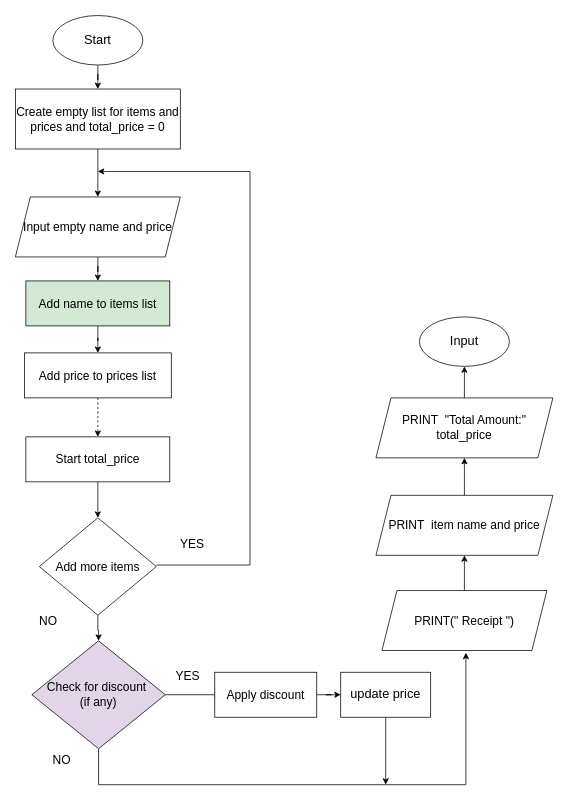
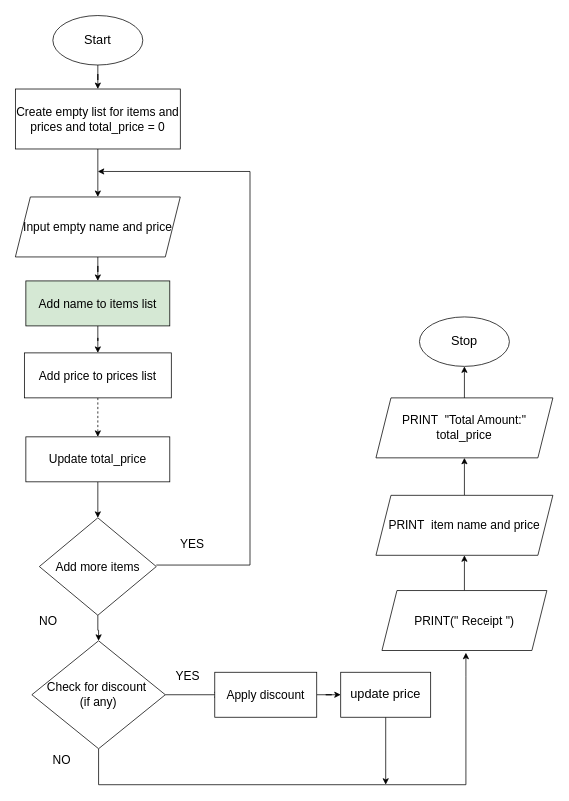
  <mxCell id="0" />
  <mxCell id="1" parent="0" />
  <mxCell id="2" value="" style="edgeStyle=orthogonalEdgeStyle;rounded=0;orthogonalLoop=1;jettySize=auto;html=1;" edge="1" parent="1" source="3" target="5"><mxGeometry relative="1" as="geometry" /></mxCell>
  <mxCell id="3" value="&lt;font style=&quot;font-size: 17px;&quot;&gt;Start&lt;/font&gt;" style="ellipse;whiteSpace=wrap;html=1;" vertex="1" parent="1"><mxGeometry x="70" y="20" width="120" height="66" as="geometry" /></mxCell>
  <mxCell id="4" value="" style="edgeStyle=orthogonalEdgeStyle;rounded=0;orthogonalLoop=1;jettySize=auto;html=1;" edge="1" parent="1" source="5" target="7"><mxGeometry relative="1" as="geometry" /></mxCell>
  <mxCell id="5" value="&lt;font style=&quot;font-size: 16px;&quot;&gt;Create empty list for items and prices and total_price = 0&lt;/font&gt;" style="whiteSpace=wrap;html=1;" vertex="1" parent="1"><mxGeometry x="20" y="118" width="220" height="80" as="geometry" /></mxCell>
  <mxCell id="6" value="" style="edgeStyle=orthogonalEdgeStyle;rounded=0;orthogonalLoop=1;jettySize=auto;html=1;" edge="1" parent="1" source="7" target="9"><mxGeometry relative="1" as="geometry" /></mxCell>
  <mxCell id="7" value="&lt;font style=&quot;font-size: 16px;&quot;&gt;Input empty name and price&lt;/font&gt;" style="shape=parallelogram;perimeter=parallelogramPerimeter;whiteSpace=wrap;html=1;fixedSize=1;" vertex="1" parent="1"><mxGeometry x="20" y="262" width="220" height="80" as="geometry" /></mxCell>
  <mxCell id="8" value="" style="edgeStyle=orthogonalEdgeStyle;rounded=0;orthogonalLoop=1;jettySize=auto;html=1;" edge="1" parent="1" source="9" target="11"><mxGeometry relative="1" as="geometry" /></mxCell>
  <mxCell id="9" value="&lt;font style=&quot;font-size: 16px;&quot;&gt;Add name to items list&lt;/font&gt;" style="whiteSpace=wrap;html=1;fillColor=#d5e8d4;" vertex="1" parent="1"><mxGeometry x="34" y="374" width="192" height="60" as="geometry" /></mxCell>
  <mxCell id="10" value="" style="edgeStyle=orthogonalEdgeStyle;rounded=0;orthogonalLoop=1;jettySize=auto;html=1;dashed=1;" edge="1" parent="1" source="11" target="13"><mxGeometry relative="1" as="geometry" /></mxCell>
  <mxCell id="11" value="&lt;font style=&quot;font-size: 16px;&quot;&gt;Add price to prices list&lt;/font&gt;" style="whiteSpace=wrap;html=1;" vertex="1" parent="1"><mxGeometry x="32" y="470" width="196" height="60" as="geometry" /></mxCell>
  <mxCell id="12" value="" style="edgeStyle=orthogonalEdgeStyle;rounded=0;orthogonalLoop=1;jettySize=auto;html=1;" edge="1" parent="1" source="13" target="16"><mxGeometry relative="1" as="geometry" /></mxCell>
- <mxCell id="13" value="&lt;font style=&quot;font-size: 16px;&quot;&gt;Start total_price&lt;/font&gt;" style="whiteSpace=wrap;html=1;" vertex="1" parent="1"><mxGeometry x="34" y="582" width="192" height="60" as="geometry" /></mxCell>
+ <mxCell id="13" value="&lt;font style=&quot;font-size: 16px;&quot;&gt;Update total_price&lt;/font&gt;" style="whiteSpace=wrap;html=1;" vertex="1" parent="1"><mxGeometry x="34" y="582" width="192" height="60" as="geometry" /></mxCell>
  <mxCell id="14" style="edgeStyle=orthogonalEdgeStyle;rounded=0;orthogonalLoop=1;jettySize=auto;html=1;exitX=1;exitY=0.5;exitDx=0;exitDy=0;" edge="1" parent="1"><mxGeometry relative="1" as="geometry"><mxPoint x="130" y="228" as="targetPoint" /><mxPoint x="208" y="753" as="sourcePoint" /><Array as="points"><mxPoint x="333" y="753" /><mxPoint x="333" y="228" /></Array></mxGeometry></mxCell>
  <mxCell id="15" value="" style="edgeStyle=orthogonalEdgeStyle;rounded=0;orthogonalLoop=1;jettySize=auto;html=1;" edge="1" parent="1" source="16" target="20"><mxGeometry relative="1" as="geometry" /></mxCell>
  <mxCell id="16" value="&lt;font style=&quot;font-size: 16px;&quot;&gt;Add more items&lt;/font&gt;" style="rhombus;whiteSpace=wrap;html=1;" vertex="1" parent="1"><mxGeometry x="52" y="690" width="156" height="130" as="geometry" /></mxCell>
  <mxCell id="17" value="&lt;font style=&quot;font-size: 16px;&quot;&gt;YES&lt;/font&gt;" style="text;html=1;align=center;verticalAlign=middle;whiteSpace=wrap;rounded=0;" vertex="1" parent="1"><mxGeometry x="226" y="710" width="60" height="30" as="geometry" /></mxCell>
  <mxCell id="18" style="edgeStyle=orthogonalEdgeStyle;rounded=0;orthogonalLoop=1;jettySize=auto;html=1;exitX=1;exitY=0.5;exitDx=0;exitDy=0;" edge="1" parent="1" source="20"><mxGeometry relative="1" as="geometry"><mxPoint x="294" y="926" as="targetPoint" /></mxGeometry></mxCell>
  <mxCell id="19" style="edgeStyle=orthogonalEdgeStyle;rounded=0;orthogonalLoop=1;jettySize=auto;html=1;exitX=0.5;exitY=1;exitDx=0;exitDy=0;" edge="1" parent="1" source="20"><mxGeometry relative="1" as="geometry"><mxPoint x="621" y="870" as="targetPoint" /><Array as="points"><mxPoint x="131" y="1046" /><mxPoint x="621" y="1046" /><mxPoint x="621" y="902" /></Array></mxGeometry></mxCell>
- <mxCell id="20" value="&lt;font style=&quot;font-size: 16px;&quot;&gt;Check for discount&amp;nbsp;&lt;/font&gt;&lt;div&gt;&lt;font style=&quot;font-size: 16px;&quot;&gt;(if any)&lt;/font&gt;&lt;/div&gt;" style="rhombus;whiteSpace=wrap;html=1;fillColor=#e1d5e7;" vertex="1" parent="1"><mxGeometry x="42" y="854" width="178" height="144" as="geometry" /></mxCell>
+ <mxCell id="20" value="&lt;font style=&quot;font-size: 16px;&quot;&gt;Check for discount&amp;nbsp;&lt;/font&gt;&lt;div&gt;&lt;font style=&quot;font-size: 16px;&quot;&gt;(if any)&lt;/font&gt;&lt;/div&gt;" style="rhombus;whiteSpace=wrap;html=1;" vertex="1" parent="1"><mxGeometry x="42" y="854" width="178" height="144" as="geometry" /></mxCell>
  <mxCell id="21" value="&lt;font style=&quot;font-size: 16px;&quot;&gt;YES&lt;/font&gt;" style="text;html=1;align=center;verticalAlign=middle;whiteSpace=wrap;rounded=0;" vertex="1" parent="1"><mxGeometry x="220" y="886" width="60" height="30" as="geometry" /></mxCell>
  <mxCell id="22" value="&lt;font style=&quot;font-size: 16px;&quot;&gt;NO&lt;/font&gt;" style="text;html=1;align=center;verticalAlign=middle;whiteSpace=wrap;rounded=0;" vertex="1" parent="1"><mxGeometry x="34" y="812" width="60" height="30" as="geometry" /></mxCell>
  <mxCell id="23" value="" style="edgeStyle=orthogonalEdgeStyle;rounded=0;orthogonalLoop=1;jettySize=auto;html=1;" edge="1" parent="1" source="24" target="26"><mxGeometry relative="1" as="geometry" /></mxCell>
  <mxCell id="24" value="&lt;font style=&quot;font-size: 16px;&quot;&gt;Apply discount&lt;/font&gt;" style="whiteSpace=wrap;html=1;" vertex="1" parent="1"><mxGeometry x="286" y="896" width="136" height="60" as="geometry" /></mxCell>
  <mxCell id="25" style="edgeStyle=orthogonalEdgeStyle;rounded=0;orthogonalLoop=1;jettySize=auto;html=1;exitX=0.5;exitY=1;exitDx=0;exitDy=0;" edge="1" parent="1" source="26"><mxGeometry relative="1" as="geometry"><mxPoint x="514" y="1046" as="targetPoint" /></mxGeometry></mxCell>
  <mxCell id="26" value="&lt;font style=&quot;font-size: 17px;&quot;&gt;update price&lt;/font&gt;" style="whiteSpace=wrap;html=1;" vertex="1" parent="1"><mxGeometry x="454" y="896" width="120" height="60" as="geometry" /></mxCell>
  <mxCell id="27" value="&lt;font style=&quot;font-size: 16px;&quot;&gt;NO&lt;/font&gt;" style="text;html=1;align=center;verticalAlign=middle;whiteSpace=wrap;rounded=0;" vertex="1" parent="1"><mxGeometry x="52" y="998" width="60" height="30" as="geometry" /></mxCell>
  <mxCell id="28" value="" style="edgeStyle=orthogonalEdgeStyle;rounded=0;orthogonalLoop=1;jettySize=auto;html=1;" edge="1" parent="1" source="29" target="31"><mxGeometry relative="1" as="geometry" /></mxCell>
  <mxCell id="29" value="&lt;span style=&quot;font-size: 16px;&quot;&gt;PRINT(&quot; Receipt &quot;)&lt;/span&gt;" style="shape=parallelogram;perimeter=parallelogramPerimeter;whiteSpace=wrap;html=1;fixedSize=1;" vertex="1" parent="1"><mxGeometry x="509" y="787" width="220" height="80" as="geometry" /></mxCell>
  <mxCell id="30" value="" style="edgeStyle=orthogonalEdgeStyle;rounded=0;orthogonalLoop=1;jettySize=auto;html=1;" edge="1" parent="1" source="31" target="32"><mxGeometry relative="1" as="geometry" /></mxCell>
  <mxCell id="31" value="&lt;span style=&quot;font-size: 16px;&quot;&gt;PRINT&amp;nbsp; item name and price&lt;/span&gt;" style="shape=parallelogram;perimeter=parallelogramPerimeter;whiteSpace=wrap;html=1;fixedSize=1;" vertex="1" parent="1"><mxGeometry x="501" y="660" width="236" height="80" as="geometry" /></mxCell>
  <mxCell id="32" value="&lt;span style=&quot;font-size: 16px;&quot;&gt;PRINT&amp;nbsp; &quot;Total Amount:&quot; total_price&lt;/span&gt;" style="shape=parallelogram;perimeter=parallelogramPerimeter;whiteSpace=wrap;html=1;fixedSize=1;" vertex="1" parent="1"><mxGeometry x="501" y="530" width="236" height="80" as="geometry" /></mxCell>
  <mxCell id="33" value="" style="edgeStyle=orthogonalEdgeStyle;rounded=0;orthogonalLoop=1;jettySize=auto;html=1;exitX=0.5;exitY=0;exitDx=0;exitDy=0;" edge="1" parent="1" source="32" target="34"><mxGeometry relative="1" as="geometry"><mxPoint x="619.727" y="358" as="targetPoint" /><mxPoint x="619" y="470" as="sourcePoint" /></mxGeometry></mxCell>
- <mxCell id="34" value="&lt;font style=&quot;font-size: 17px;&quot;&gt;Input&lt;/font&gt;" style="ellipse;whiteSpace=wrap;html=1;" vertex="1" parent="1"><mxGeometry x="559" y="422" width="120" height="66" as="geometry" /></mxCell>
+ <mxCell id="34" value="&lt;font style=&quot;font-size: 17px;&quot;&gt;Stop&lt;/font&gt;" style="ellipse;whiteSpace=wrap;html=1;" vertex="1" parent="1"><mxGeometry x="559" y="422" width="120" height="66" as="geometry" /></mxCell>
